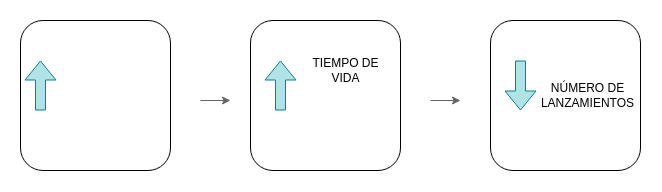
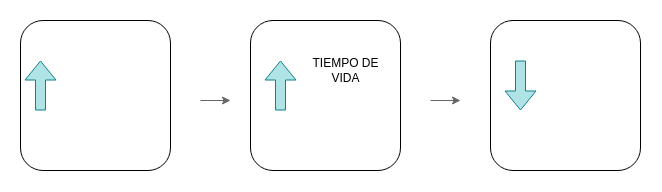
  <mxCell id="0" />
  <mxCell id="1" parent="0" />
  <mxCell id="2" value="" style="rounded=1;whiteSpace=wrap;html=1;" vertex="1" parent="1"><mxGeometry x="20" y="20" width="150" height="150" as="geometry" /></mxCell>
  <mxCell id="3" value="" style="shape=flexArrow;endArrow=classic;html=1;rounded=0;fillColor=#b0e3e6;strokeColor=#0e8088;" edge="1" parent="1"><mxGeometry width="50" height="50" relative="1" as="geometry"><mxPoint x="40" y="110" as="sourcePoint" /><mxPoint x="40" y="60" as="targetPoint" /></mxGeometry></mxCell>
  <mxCell id="4" value="" style="rounded=1;whiteSpace=wrap;html=1;" vertex="1" parent="1"><mxGeometry x="250" y="20" width="150" height="150" as="geometry" /></mxCell>
  <mxCell id="5" value="" style="shape=flexArrow;endArrow=classic;html=1;rounded=0;fillColor=#b0e3e6;strokeColor=#0e8088;" edge="1" parent="1"><mxGeometry width="50" height="50" relative="1" as="geometry"><mxPoint x="280" y="110" as="sourcePoint" /><mxPoint x="280" y="60" as="targetPoint" /></mxGeometry></mxCell>
  <mxCell id="6" value="TIEMPO DE VIDA" style="text;html=1;strokeColor=none;fillColor=none;align=center;verticalAlign=middle;whiteSpace=wrap;rounded=0;" vertex="1" parent="1"><mxGeometry x="298" y="35" width="95" height="70" as="geometry" /></mxCell>
  <mxCell id="7" value="" style="rounded=1;whiteSpace=wrap;html=1;" vertex="1" parent="1"><mxGeometry x="490" y="20" width="150" height="150" as="geometry" /></mxCell>
  <mxCell id="8" value="" style="shape=flexArrow;endArrow=classic;html=1;rounded=0;fillColor=#b0e3e6;strokeColor=#0e8088;" edge="1" parent="1"><mxGeometry width="50" height="50" relative="1" as="geometry"><mxPoint x="520" y="60" as="sourcePoint" /><mxPoint x="520" y="110" as="targetPoint" /></mxGeometry></mxCell>
- <mxCell id="9" value="NÚMERO DE LANZAMIENTOS" style="text;html=1;strokeColor=none;fillColor=none;align=center;verticalAlign=middle;whiteSpace=wrap;rounded=0;" vertex="1" parent="1"><mxGeometry x="540" y="60" width="95" height="70" as="geometry" /></mxCell>
  <mxCell id="10" value="" style="endArrow=classic;html=1;rounded=0;fillColor=#f5f5f5;gradientColor=#b3b3b3;strokeColor=#666666;" edge="1" parent="1"><mxGeometry width="50" height="50" relative="1" as="geometry"><mxPoint x="200" y="100" as="sourcePoint" /><mxPoint x="230" y="100" as="targetPoint" /></mxGeometry></mxCell>
  <mxCell id="11" value="" style="endArrow=classic;html=1;rounded=0;fillColor=#f5f5f5;gradientColor=#b3b3b3;strokeColor=#666666;" edge="1" parent="1"><mxGeometry width="50" height="50" relative="1" as="geometry"><mxPoint x="430" y="100" as="sourcePoint" /><mxPoint x="460" y="100" as="targetPoint" /></mxGeometry></mxCell>
